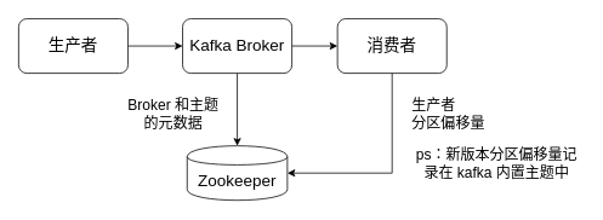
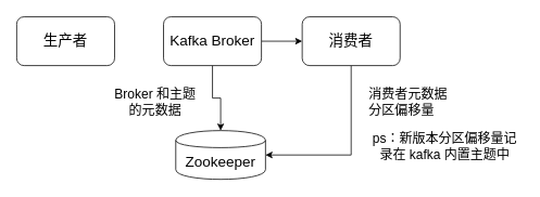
  <mxCell id="0" />
  <mxCell id="1" parent="0" />
- <mxCell id="2" style="edgeStyle=orthogonalEdgeStyle;rounded=0;orthogonalLoop=1;jettySize=auto;html=1;entryX=0;entryY=0.5;entryDx=0;entryDy=0;" edge="1" parent="1" source="3" target="6"><mxGeometry relative="1" as="geometry" /></mxCell>
  <mxCell id="3" value="&lt;font style=&quot;font-size: 18px&quot;&gt;生产者&lt;/font&gt;" style="rounded=1;whiteSpace=wrap;html=1;" vertex="1" parent="1"><mxGeometry x="20" y="20" width="120" height="60" as="geometry" /></mxCell>
  <mxCell id="4" style="edgeStyle=orthogonalEdgeStyle;rounded=0;orthogonalLoop=1;jettySize=auto;html=1;exitX=1;exitY=0.5;exitDx=0;exitDy=0;entryX=0;entryY=0.5;entryDx=0;entryDy=0;" edge="1" parent="1" source="6" target="8"><mxGeometry relative="1" as="geometry" /></mxCell>
  <mxCell id="5" style="edgeStyle=orthogonalEdgeStyle;rounded=0;orthogonalLoop=1;jettySize=auto;html=1;entryX=0.5;entryY=0;entryDx=0;entryDy=0;" edge="1" parent="1" source="6" target="9"><mxGeometry relative="1" as="geometry" /></mxCell>
  <mxCell id="6" value="&lt;span style=&quot;font-size: 18px&quot;&gt;Kafka Broker&lt;/span&gt;" style="rounded=1;whiteSpace=wrap;html=1;" vertex="1" parent="1"><mxGeometry x="200" y="20" width="120" height="60" as="geometry" /></mxCell>
  <mxCell id="7" style="edgeStyle=orthogonalEdgeStyle;rounded=0;orthogonalLoop=1;jettySize=auto;html=1;exitX=0.5;exitY=1;exitDx=0;exitDy=0;entryX=1;entryY=0.5;entryDx=0;entryDy=0;" edge="1" parent="1" source="8" target="9"><mxGeometry relative="1" as="geometry" /></mxCell>
  <mxCell id="8" value="&lt;span style=&quot;font-size: 18px&quot;&gt;消费者&lt;/span&gt;" style="rounded=1;whiteSpace=wrap;html=1;" vertex="1" parent="1"><mxGeometry x="370" y="20" width="120" height="60" as="geometry" /></mxCell>
- <mxCell id="9" value="&lt;font style=&quot;font-size: 18px&quot;&gt;Zookeeper&lt;/font&gt;" style="shape=cylinder;whiteSpace=wrap;html=1;boundedLbl=1;backgroundOutline=1;" vertex="1" parent="1"><mxGeometry x="205" y="160" width="110" height="60" as="geometry" /></mxCell>
+ <mxCell id="9" value="&lt;font style=&quot;font-size: 18px&quot;&gt;Zookeeper&lt;/font&gt;" style="shape=cylinder;whiteSpace=wrap;html=1;boundedLbl=1;backgroundOutline=1;" vertex="1" parent="1"><mxGeometry x="215" y="160" width="110" height="60" as="geometry" /></mxCell>
  <mxCell id="10" value="&lt;font style=&quot;font-size: 16px&quot;&gt;Broker 和主题的元数据&lt;/font&gt;" style="text;html=1;strokeColor=none;fillColor=none;align=center;verticalAlign=middle;whiteSpace=wrap;rounded=0;" vertex="1" parent="1"><mxGeometry x="135" y="100" width="110" height="50" as="geometry" /></mxCell>
- <mxCell id="11" value="&lt;font style=&quot;font-size: 16px&quot;&gt;生产者&lt;br&gt;分区偏移量&lt;/font&gt;" style="text;html=1;strokeColor=none;fillColor=none;align=left;verticalAlign=middle;whiteSpace=wrap;rounded=0;" vertex="1" parent="1"><mxGeometry x="450" y="100" width="110" height="50" as="geometry" /></mxCell>
+ <mxCell id="11" value="&lt;font style=&quot;font-size: 16px&quot;&gt;消费者元数据&lt;br&gt;分区偏移量&lt;/font&gt;" style="text;html=1;strokeColor=none;fillColor=none;align=left;verticalAlign=middle;whiteSpace=wrap;rounded=0;" vertex="1" parent="1"><mxGeometry x="450" y="100" width="110" height="50" as="geometry" /></mxCell>
  <mxCell id="12" value="&lt;font style=&quot;font-size: 16px&quot;&gt;ps：新版本分区偏移量记录在 kafka 内置主题中&lt;/font&gt;" style="text;html=1;strokeColor=none;fillColor=none;align=center;verticalAlign=middle;whiteSpace=wrap;rounded=0;" vertex="1" parent="1"><mxGeometry x="450" y="150" width="190" height="60" as="geometry" /></mxCell>
